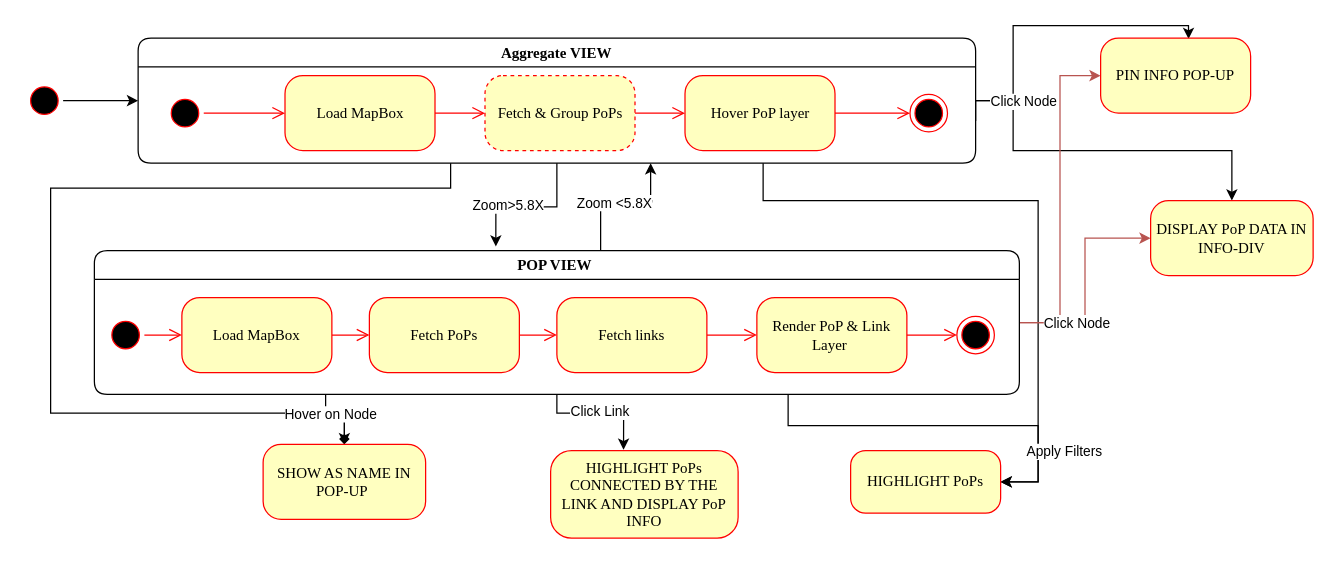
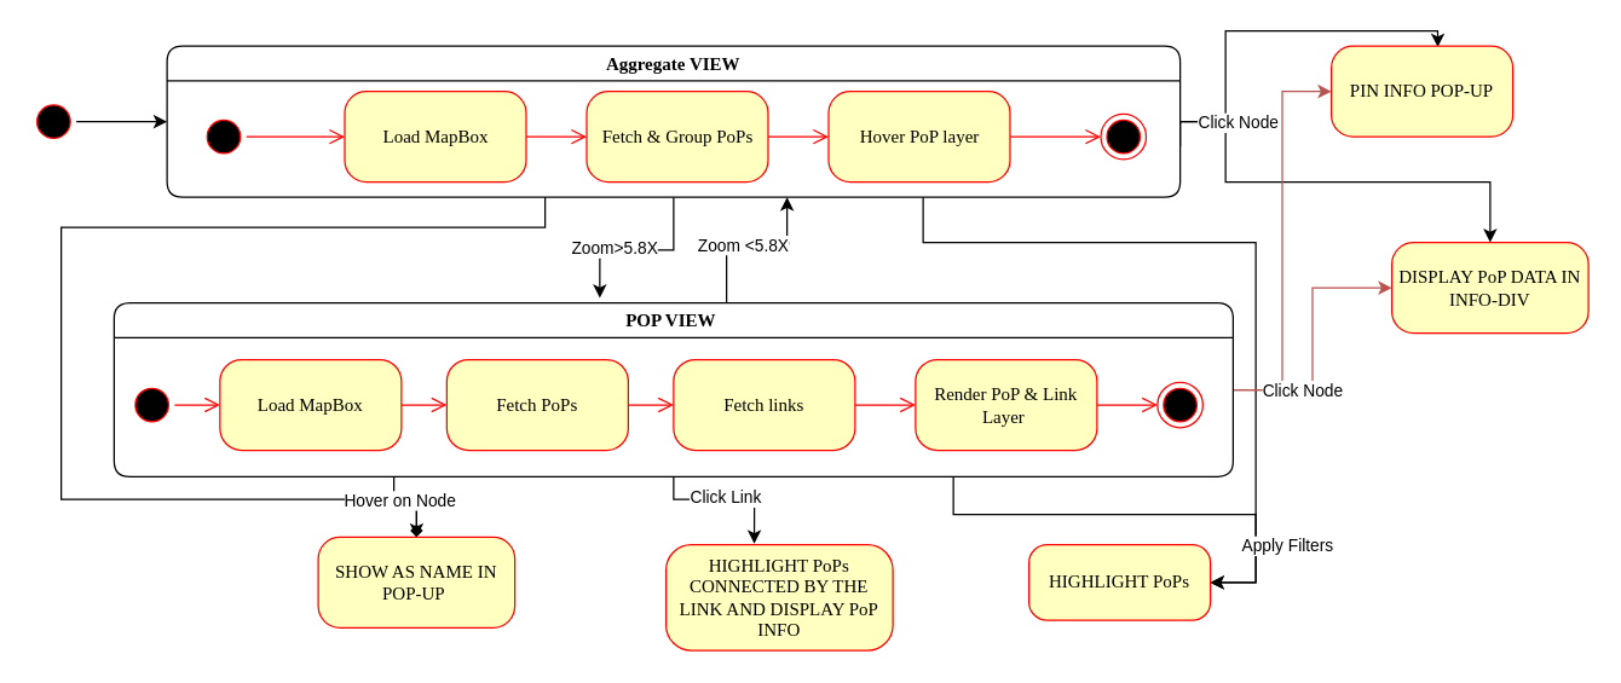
  <mxCell id="0" />
  <mxCell id="1" parent="0" />
  <mxCell id="2" style="edgeStyle=orthogonalEdgeStyle;rounded=0;orthogonalLoop=1;jettySize=auto;html=1;entryX=0.586;entryY=0.011;entryDx=0;entryDy=0;entryPerimeter=0;" parent="1" source="9" target="42" edge="1"><mxGeometry relative="1" as="geometry"><Array as="points"><mxPoint x="810" y="80" /><mxPoint x="810" y="20" /><mxPoint x="950" y="20" /></Array></mxGeometry></mxCell>
  <mxCell id="3" style="edgeStyle=orthogonalEdgeStyle;rounded=0;orthogonalLoop=1;jettySize=auto;html=1;entryX=0.5;entryY=0;entryDx=0;entryDy=0;exitX=1;exitY=0.75;exitDx=0;exitDy=0;" parent="1" target="44" edge="1"><mxGeometry relative="1" as="geometry"><mxPoint x="780" y="96.32" as="sourcePoint" /><mxPoint x="990.98" y="150" as="targetPoint" /><Array as="points"><mxPoint x="780" y="80" /><mxPoint x="810" y="80" /><mxPoint x="810" y="120" /><mxPoint x="985" y="120" /></Array></mxGeometry></mxCell>
  <mxCell id="4" value="Click Node&amp;nbsp;" style="edgeLabel;html=1;align=center;verticalAlign=middle;resizable=0;points=[];" parent="3" vertex="1" connectable="0"><mxGeometry x="-0.731" y="1" relative="1" as="geometry"><mxPoint x="15" y="1" as="offset" /></mxGeometry></mxCell>
  <mxCell id="5" style="edgeStyle=orthogonalEdgeStyle;rounded=0;orthogonalLoop=1;jettySize=auto;html=1;entryX=0.434;entryY=-0.029;entryDx=0;entryDy=0;entryPerimeter=0;" parent="1" source="9" target="30" edge="1"><mxGeometry relative="1" as="geometry" /></mxCell>
  <mxCell id="6" value="Zoom&amp;gt;5.8X" style="edgeLabel;html=1;align=center;verticalAlign=middle;resizable=0;points=[];" parent="5" vertex="1" connectable="0"><mxGeometry x="0.293" y="-2" relative="1" as="geometry"><mxPoint as="offset" /></mxGeometry></mxCell>
  <mxCell id="7" style="edgeStyle=orthogonalEdgeStyle;rounded=0;orthogonalLoop=1;jettySize=auto;html=1;entryX=0.5;entryY=0;entryDx=0;entryDy=0;" parent="1" source="9" target="43" edge="1"><mxGeometry relative="1" as="geometry"><Array as="points"><mxPoint x="360" y="150" /><mxPoint x="40" y="150" /><mxPoint x="40" y="330" /><mxPoint x="275" y="330" /></Array></mxGeometry></mxCell>
  <mxCell id="8" style="edgeStyle=orthogonalEdgeStyle;rounded=0;orthogonalLoop=1;jettySize=auto;html=1;entryX=1;entryY=0.5;entryDx=0;entryDy=0;" parent="1" source="9" target="47" edge="1"><mxGeometry relative="1" as="geometry"><Array as="points"><mxPoint x="610" y="160" /><mxPoint x="830" y="160" /><mxPoint x="830" y="385" /></Array></mxGeometry></mxCell>
  <mxCell id="9" value="Aggregate VIEW" style="swimlane;whiteSpace=wrap;html=1;rounded=1;shadow=0;comic=0;labelBackgroundColor=none;strokeWidth=1;fontFamily=Verdana;fontSize=12;align=center;startSize=23;" parent="1" vertex="1"><mxGeometry x="110" y="30" width="670" height="100" as="geometry" /></mxCell>
  <mxCell id="10" style="edgeStyle=elbowEdgeStyle;html=1;labelBackgroundColor=none;endArrow=open;endSize=8;strokeColor=#ff0000;fontFamily=Verdana;fontSize=12;align=left;" parent="9" source="11" target="16" edge="1"><mxGeometry relative="1" as="geometry" /></mxCell>
  <mxCell id="11" value="Load MapBox" style="rounded=1;whiteSpace=wrap;html=1;arcSize=24;fillColor=#ffffc0;strokeColor=#ff0000;shadow=0;comic=0;labelBackgroundColor=none;fontFamily=Verdana;fontSize=12;fontColor=#000000;align=center;" parent="9" vertex="1"><mxGeometry x="117.5" y="30" width="120" height="60" as="geometry" /></mxCell>
  <mxCell id="12" value="" style="ellipse;html=1;shape=endState;fillColor=#000000;strokeColor=#ff0000;rounded=1;shadow=0;comic=0;labelBackgroundColor=none;fontFamily=Verdana;fontSize=12;fontColor=#000000;align=center;" parent="9" vertex="1"><mxGeometry x="617.5" y="45" width="30" height="30" as="geometry" /></mxCell>
  <mxCell id="13" style="edgeStyle=elbowEdgeStyle;html=1;labelBackgroundColor=none;endArrow=open;endSize=8;strokeColor=#ff0000;fontFamily=Verdana;fontSize=12;align=left;" parent="9" source="14" target="11" edge="1"><mxGeometry relative="1" as="geometry" /></mxCell>
  <mxCell id="14" value="" style="ellipse;html=1;shape=startState;fillColor=#000000;strokeColor=#ff0000;rounded=1;shadow=0;comic=0;labelBackgroundColor=none;fontFamily=Verdana;fontSize=12;fontColor=#000000;align=center;direction=south;" parent="9" vertex="1"><mxGeometry x="22.5" y="45" width="30" height="30" as="geometry" /></mxCell>
  <mxCell id="15" style="edgeStyle=elbowEdgeStyle;html=1;labelBackgroundColor=none;endArrow=open;endSize=8;strokeColor=#ff0000;fontFamily=Verdana;fontSize=12;align=left;" parent="9" source="16" target="18" edge="1"><mxGeometry relative="1" as="geometry" /></mxCell>
- <mxCell id="16" value="Fetch &amp;amp; Group PoPs" style="rounded=1;whiteSpace=wrap;html=1;arcSize=24;fillColor=#ffffc0;strokeColor=#ff0000;shadow=0;comic=0;labelBackgroundColor=none;fontFamily=Verdana;fontSize=12;fontColor=#000000;align=center;dashed=1;" parent="9" vertex="1"><mxGeometry x="277.5" y="30" width="120" height="60" as="geometry" /></mxCell>
+ <mxCell id="16" value="Fetch &amp;amp; Group PoPs" style="rounded=1;whiteSpace=wrap;html=1;arcSize=24;fillColor=#ffffc0;strokeColor=#ff0000;shadow=0;comic=0;labelBackgroundColor=none;fontFamily=Verdana;fontSize=12;fontColor=#000000;align=center;" parent="9" vertex="1"><mxGeometry x="277.5" y="30" width="120" height="60" as="geometry" /></mxCell>
  <mxCell id="17" style="edgeStyle=elbowEdgeStyle;html=1;labelBackgroundColor=none;endArrow=open;endSize=8;strokeColor=#ff0000;fontFamily=Verdana;fontSize=12;align=left;" parent="9" source="18" target="12" edge="1"><mxGeometry relative="1" as="geometry" /></mxCell>
  <mxCell id="18" value="Hover PoP layer" style="rounded=1;whiteSpace=wrap;html=1;arcSize=24;fillColor=#ffffc0;strokeColor=#ff0000;shadow=0;comic=0;labelBackgroundColor=none;fontFamily=Verdana;fontSize=12;fontColor=#000000;align=center;" parent="9" vertex="1"><mxGeometry x="437.5" y="30" width="120" height="60" as="geometry" /></mxCell>
  <mxCell id="19" style="edgeStyle=orthogonalEdgeStyle;rounded=0;orthogonalLoop=1;jettySize=auto;html=1;entryX=0.389;entryY=-0.01;entryDx=0;entryDy=0;entryPerimeter=0;" parent="1" source="30" target="48" edge="1"><mxGeometry relative="1" as="geometry"><mxPoint x="500" y="350" as="targetPoint" /><Array as="points"><mxPoint x="445" y="330" /><mxPoint x="498" y="330" /></Array></mxGeometry></mxCell>
  <mxCell id="20" value="Click Link&amp;nbsp;" style="edgeLabel;html=1;align=center;verticalAlign=middle;resizable=0;points=[];" parent="19" vertex="1" connectable="0"><mxGeometry x="0.033" y="2" relative="1" as="geometry"><mxPoint as="offset" /></mxGeometry></mxCell>
  <mxCell id="21" style="edgeStyle=orthogonalEdgeStyle;rounded=0;orthogonalLoop=1;jettySize=auto;html=1;fillColor=#f8cecc;strokeColor=#b85450;" parent="1" source="30" target="44" edge="1"><mxGeometry relative="1" as="geometry" /></mxCell>
  <mxCell id="22" style="edgeStyle=orthogonalEdgeStyle;rounded=0;orthogonalLoop=1;jettySize=auto;html=1;entryX=0;entryY=0.5;entryDx=0;entryDy=0;fillColor=#f8cecc;strokeColor=#b85450;" parent="1" source="30" target="42" edge="1"><mxGeometry relative="1" as="geometry" /></mxCell>
  <mxCell id="23" value="Click Node" style="edgeLabel;html=1;align=center;verticalAlign=middle;resizable=0;points=[];" parent="22" vertex="1" connectable="0"><mxGeometry x="-0.905" relative="1" as="geometry"><mxPoint x="33" as="offset" /></mxGeometry></mxCell>
  <mxCell id="24" style="edgeStyle=orthogonalEdgeStyle;rounded=0;orthogonalLoop=1;jettySize=auto;html=1;entryX=0.5;entryY=0;entryDx=0;entryDy=0;exitX=0.25;exitY=1;exitDx=0;exitDy=0;endArrow=diamond;" parent="1" source="30" target="43" edge="1"><mxGeometry relative="1" as="geometry"><mxPoint x="260" y="265" as="sourcePoint" /><mxPoint x="250" y="370" as="targetPoint" /><Array as="points"><mxPoint x="260" y="330" /><mxPoint x="275" y="330" /></Array></mxGeometry></mxCell>
  <mxCell id="25" value="Hover on Node" style="edgeLabel;html=1;align=center;verticalAlign=middle;resizable=0;points=[];" parent="24" vertex="1" connectable="0"><mxGeometry x="-0.333" relative="1" as="geometry"><mxPoint as="offset" /></mxGeometry></mxCell>
  <mxCell id="26" style="edgeStyle=orthogonalEdgeStyle;rounded=0;orthogonalLoop=1;jettySize=auto;html=1;" parent="1" source="30" edge="1"><mxGeometry relative="1" as="geometry"><mxPoint x="520" y="130" as="targetPoint" /><Array as="points"><mxPoint x="480" y="161" /><mxPoint x="521" y="161" /><mxPoint x="521" y="160" /><mxPoint x="520" y="160" /></Array></mxGeometry></mxCell>
  <mxCell id="27" value="Zoom &amp;lt;5.8X" style="edgeLabel;html=1;align=center;verticalAlign=middle;resizable=0;points=[];" parent="26" vertex="1" connectable="0"><mxGeometry x="-0.125" relative="1" as="geometry"><mxPoint as="offset" /></mxGeometry></mxCell>
  <mxCell id="28" style="edgeStyle=orthogonalEdgeStyle;rounded=0;orthogonalLoop=1;jettySize=auto;html=1;entryX=1;entryY=0.5;entryDx=0;entryDy=0;exitX=0.75;exitY=1;exitDx=0;exitDy=0;" parent="1" source="30" target="47" edge="1"><mxGeometry relative="1" as="geometry"><mxPoint x="630" y="320" as="sourcePoint" /><mxPoint x="900" y="410" as="targetPoint" /><Array as="points"><mxPoint x="630" y="340" /><mxPoint x="830" y="340" /><mxPoint x="830" y="385" /></Array></mxGeometry></mxCell>
  <mxCell id="29" value="Apply Filters" style="edgeLabel;html=1;align=center;verticalAlign=middle;resizable=0;points=[];" parent="28" vertex="1" connectable="0"><mxGeometry x="0.664" y="2" relative="1" as="geometry"><mxPoint x="18" y="-5" as="offset" /></mxGeometry></mxCell>
  <mxCell id="30" value="POP VIEW&amp;nbsp;" style="swimlane;whiteSpace=wrap;html=1;rounded=1;shadow=0;comic=0;labelBackgroundColor=none;strokeWidth=1;fontFamily=Verdana;fontSize=12;align=center;startSize=23;" parent="1" vertex="1"><mxGeometry x="75" y="200" width="740" height="115" as="geometry" /></mxCell>
  <mxCell id="31" style="edgeStyle=elbowEdgeStyle;html=1;labelBackgroundColor=none;endArrow=open;endSize=8;strokeColor=#ff0000;fontFamily=Verdana;fontSize=12;align=left;" parent="30" source="32" target="37" edge="1"><mxGeometry relative="1" as="geometry" /></mxCell>
  <mxCell id="32" value="Load MapBox" style="rounded=1;whiteSpace=wrap;html=1;arcSize=24;fillColor=#ffffc0;strokeColor=#ff0000;shadow=0;comic=0;labelBackgroundColor=none;fontFamily=Verdana;fontSize=12;fontColor=#000000;align=center;" parent="30" vertex="1"><mxGeometry x="70" y="37.5" width="120" height="60" as="geometry" /></mxCell>
  <mxCell id="33" value="" style="ellipse;html=1;shape=endState;fillColor=#000000;strokeColor=#ff0000;rounded=1;shadow=0;comic=0;labelBackgroundColor=none;fontFamily=Verdana;fontSize=12;fontColor=#000000;align=center;" parent="30" vertex="1"><mxGeometry x="690" y="52.5" width="30" height="30" as="geometry" /></mxCell>
  <mxCell id="34" style="edgeStyle=elbowEdgeStyle;html=1;labelBackgroundColor=none;endArrow=open;endSize=8;strokeColor=#ff0000;fontFamily=Verdana;fontSize=12;align=left;" parent="30" source="35" target="32" edge="1"><mxGeometry relative="1" as="geometry" /></mxCell>
  <mxCell id="35" value="" style="ellipse;html=1;shape=startState;fillColor=#000000;strokeColor=#ff0000;rounded=1;shadow=0;comic=0;labelBackgroundColor=none;fontFamily=Verdana;fontSize=12;fontColor=#000000;align=center;direction=south;" parent="30" vertex="1"><mxGeometry x="10" y="52.5" width="30" height="30" as="geometry" /></mxCell>
  <mxCell id="36" style="edgeStyle=elbowEdgeStyle;html=1;labelBackgroundColor=none;endArrow=open;endSize=8;strokeColor=#ff0000;fontFamily=Verdana;fontSize=12;align=left;" parent="30" source="37" target="39" edge="1"><mxGeometry relative="1" as="geometry" /></mxCell>
  <mxCell id="37" value="Fetch PoPs" style="rounded=1;whiteSpace=wrap;html=1;arcSize=24;fillColor=#ffffc0;strokeColor=#ff0000;shadow=0;comic=0;labelBackgroundColor=none;fontFamily=Verdana;fontSize=12;fontColor=#000000;align=center;" parent="30" vertex="1"><mxGeometry x="220" y="37.5" width="120" height="60" as="geometry" /></mxCell>
  <mxCell id="38" style="edgeStyle=elbowEdgeStyle;html=1;labelBackgroundColor=none;endArrow=open;endSize=8;strokeColor=#ff0000;fontFamily=Verdana;fontSize=12;align=left;entryX=0;entryY=0.5;entryDx=0;entryDy=0;" parent="30" source="39" target="40" edge="1"><mxGeometry relative="1" as="geometry"><mxPoint x="560" y="100" as="targetPoint" /></mxGeometry></mxCell>
  <mxCell id="39" value="Fetch links" style="rounded=1;whiteSpace=wrap;html=1;arcSize=24;fillColor=#ffffc0;strokeColor=#ff0000;shadow=0;comic=0;labelBackgroundColor=none;fontFamily=Verdana;fontSize=12;fontColor=#000000;align=center;" parent="30" vertex="1"><mxGeometry x="370" y="37.5" width="120" height="60" as="geometry" /></mxCell>
  <mxCell id="40" value="Render PoP &amp;amp; Link Layer&amp;nbsp;" style="rounded=1;whiteSpace=wrap;html=1;arcSize=24;fillColor=#ffffc0;strokeColor=#ff0000;shadow=0;comic=0;labelBackgroundColor=none;fontFamily=Verdana;fontSize=12;fontColor=#000000;align=center;" parent="30" vertex="1"><mxGeometry x="530" y="37.5" width="120" height="60" as="geometry" /></mxCell>
  <mxCell id="41" style="edgeStyle=elbowEdgeStyle;html=1;labelBackgroundColor=none;endArrow=open;endSize=8;strokeColor=#ff0000;fontFamily=Verdana;fontSize=12;align=left;exitX=1;exitY=0.5;exitDx=0;exitDy=0;entryX=0;entryY=0.5;entryDx=0;entryDy=0;" parent="30" source="40" target="33" edge="1"><mxGeometry relative="1" as="geometry"><mxPoint x="680" y="99.58" as="sourcePoint" /><mxPoint x="750" y="99.58" as="targetPoint" /></mxGeometry></mxCell>
  <mxCell id="42" value="PIN INFO POP-UP" style="rounded=1;whiteSpace=wrap;html=1;arcSize=24;fillColor=#ffffc0;strokeColor=#ff0000;shadow=0;comic=0;labelBackgroundColor=none;fontFamily=Verdana;fontSize=12;fontColor=#000000;align=center;" parent="1" vertex="1"><mxGeometry x="880" y="30" width="120" height="60" as="geometry" /></mxCell>
  <mxCell id="43" value="SHOW AS NAME IN POP-UP&amp;nbsp;" style="rounded=1;whiteSpace=wrap;html=1;arcSize=24;fillColor=#ffffc0;strokeColor=#ff0000;shadow=0;comic=0;labelBackgroundColor=none;fontFamily=Verdana;fontSize=12;fontColor=#000000;align=center;" parent="1" vertex="1"><mxGeometry x="210" y="355" width="130" height="60" as="geometry" /></mxCell>
  <mxCell id="44" value="DISPLAY PoP DATA IN INFO-DIV" style="rounded=1;whiteSpace=wrap;html=1;arcSize=24;fillColor=#ffffc0;strokeColor=#ff0000;shadow=0;comic=0;labelBackgroundColor=none;fontFamily=Verdana;fontSize=12;fontColor=#000000;align=center;" parent="1" vertex="1"><mxGeometry x="920" y="160" width="130" height="60" as="geometry" /></mxCell>
  <mxCell id="45" style="edgeStyle=orthogonalEdgeStyle;rounded=0;orthogonalLoop=1;jettySize=auto;html=1;entryX=0;entryY=0.5;entryDx=0;entryDy=0;" parent="1" source="46" target="9" edge="1"><mxGeometry relative="1" as="geometry" /></mxCell>
  <mxCell id="46" value="" style="ellipse;html=1;shape=startState;fillColor=#000000;strokeColor=#ff0000;rounded=1;shadow=0;comic=0;labelBackgroundColor=none;fontFamily=Verdana;fontSize=12;fontColor=#000000;align=center;direction=south;" parent="1" vertex="1"><mxGeometry x="20" y="65" width="30" height="30" as="geometry" /></mxCell>
  <mxCell id="47" value="HIGHLIGHT PoPs" style="rounded=1;whiteSpace=wrap;html=1;arcSize=24;fillColor=#ffffc0;strokeColor=#ff0000;shadow=0;comic=0;labelBackgroundColor=none;fontFamily=Verdana;fontSize=12;fontColor=#000000;align=center;" parent="1" vertex="1"><mxGeometry x="680" y="360" width="120" height="50" as="geometry" /></mxCell>
  <mxCell id="48" value="HIGHLIGHT PoPs CONNECTED BY THE LINK AND DISPLAY PoP INFO" style="rounded=1;whiteSpace=wrap;html=1;arcSize=24;fillColor=#ffffc0;strokeColor=#ff0000;shadow=0;comic=0;labelBackgroundColor=none;fontFamily=Verdana;fontSize=12;fontColor=#000000;align=center;" parent="1" vertex="1"><mxGeometry x="440" y="360" width="150" height="70" as="geometry" /></mxCell>
